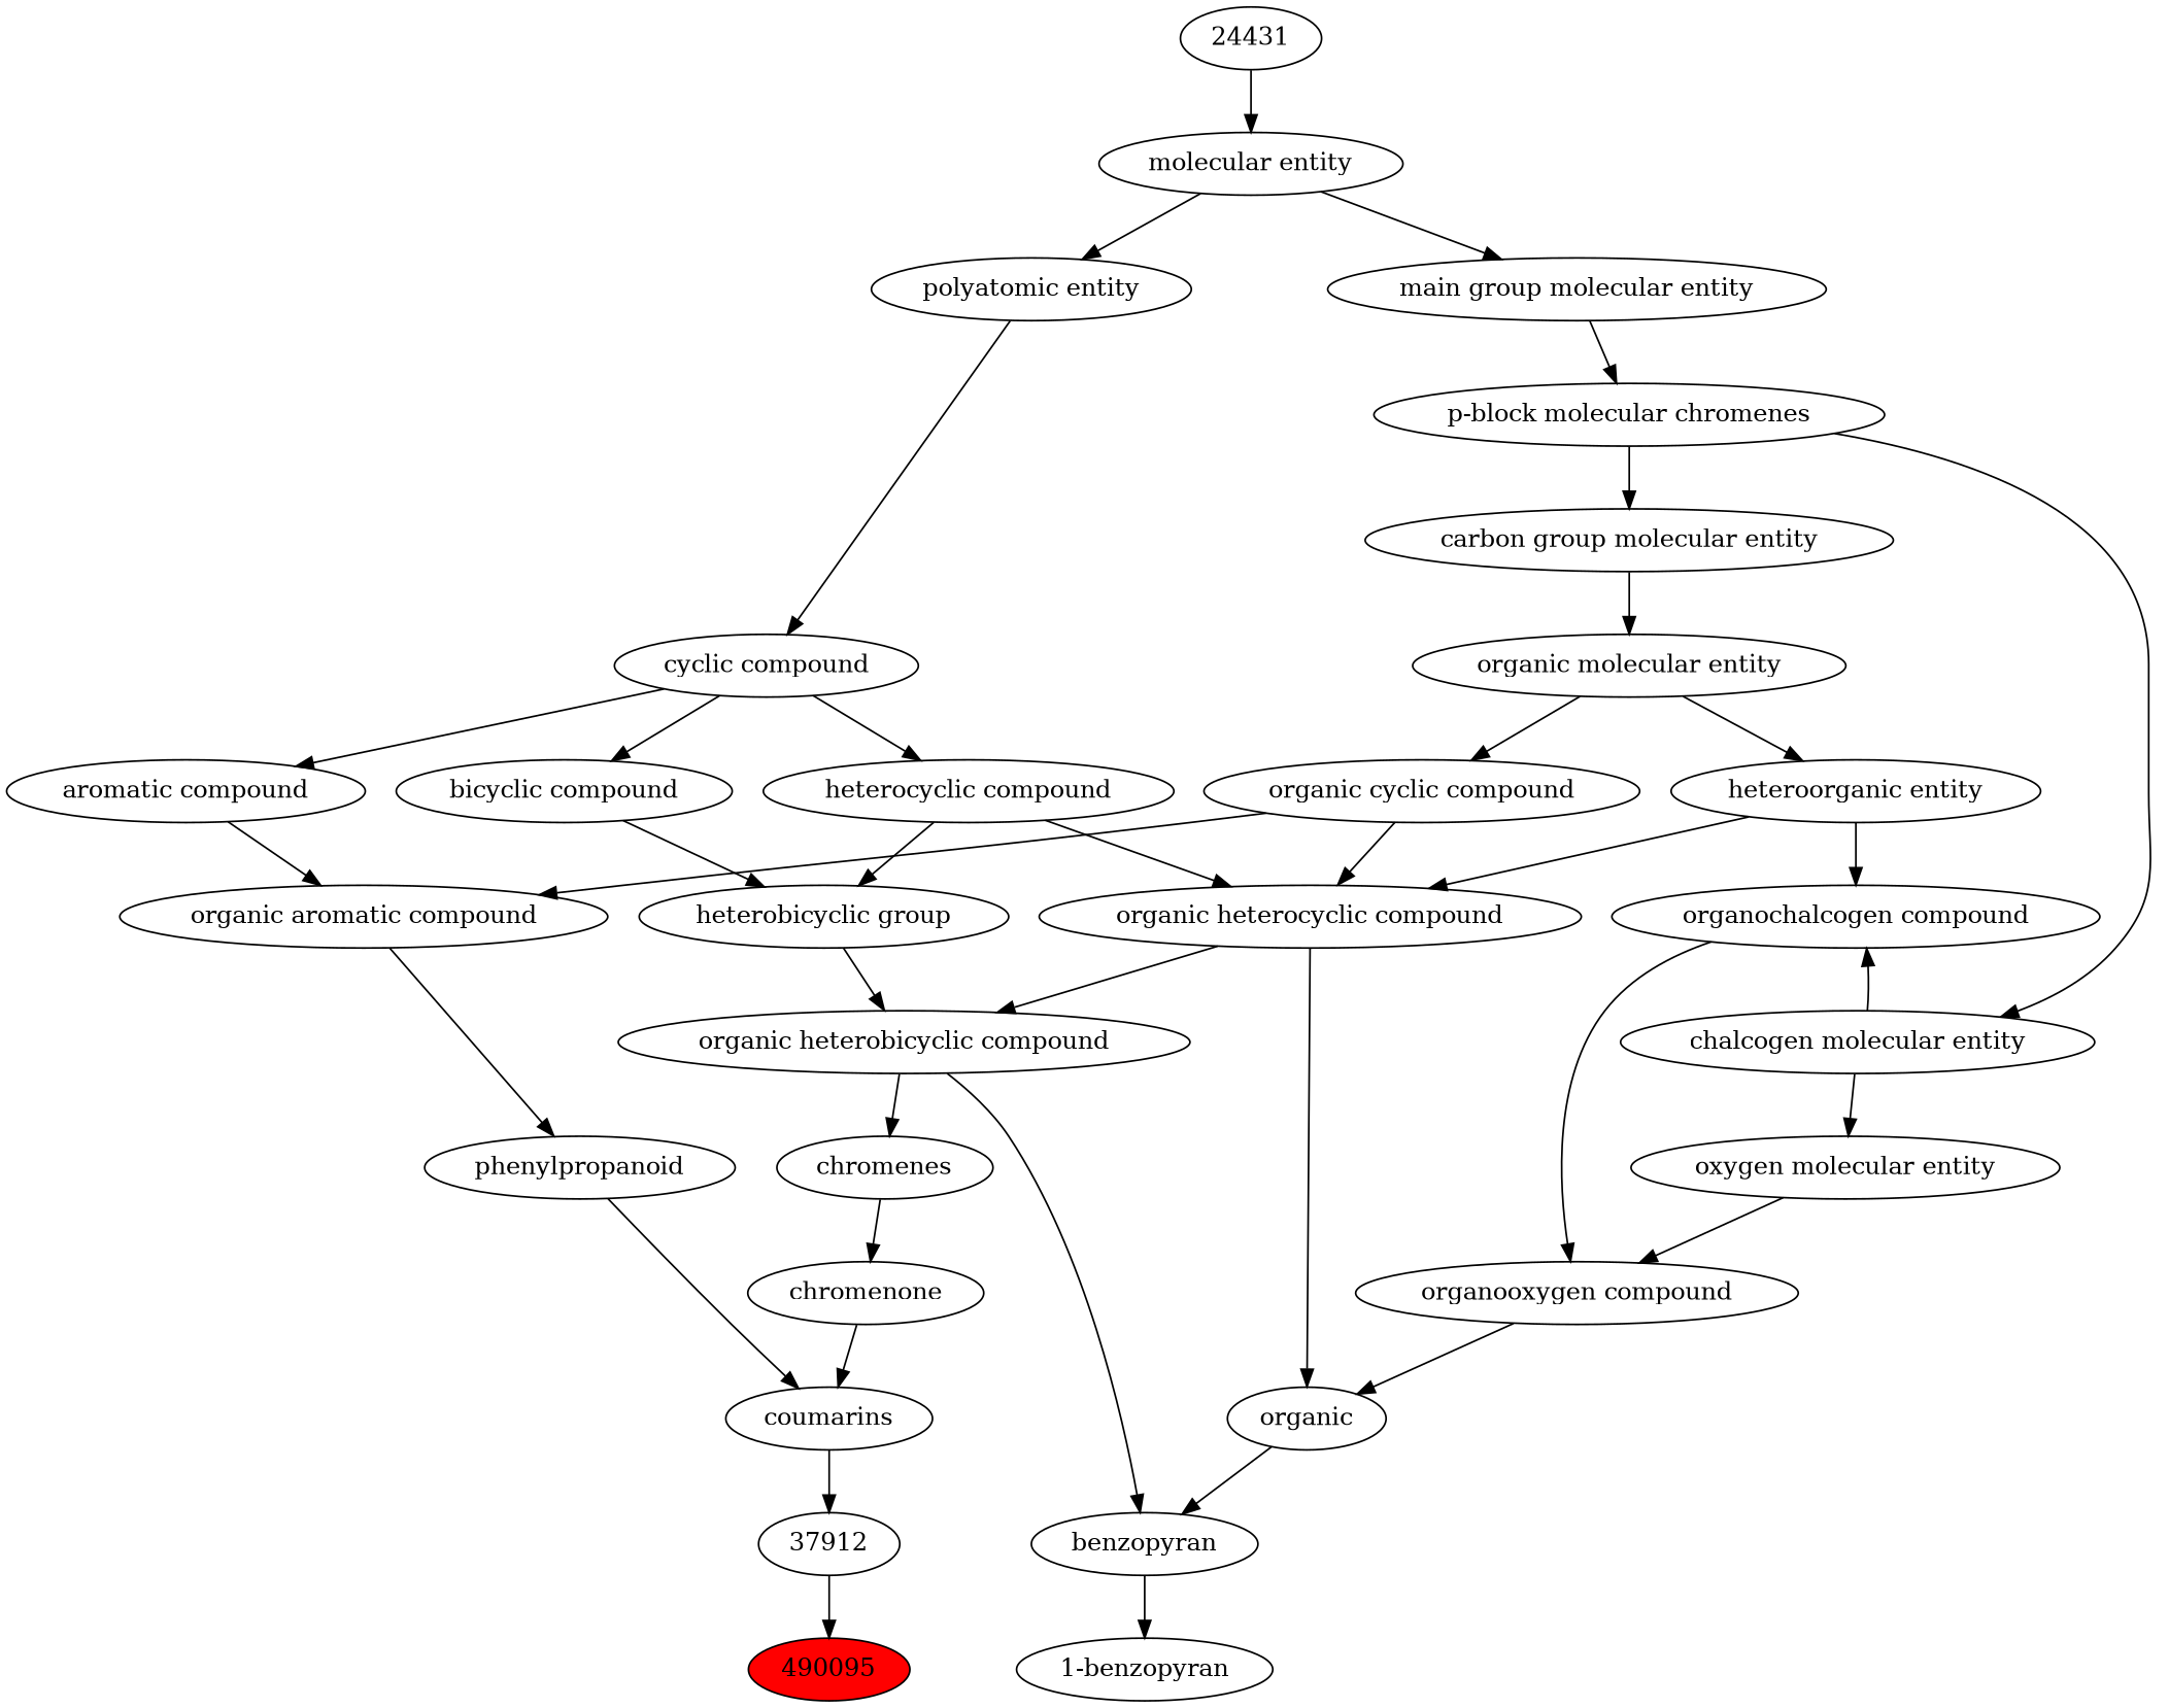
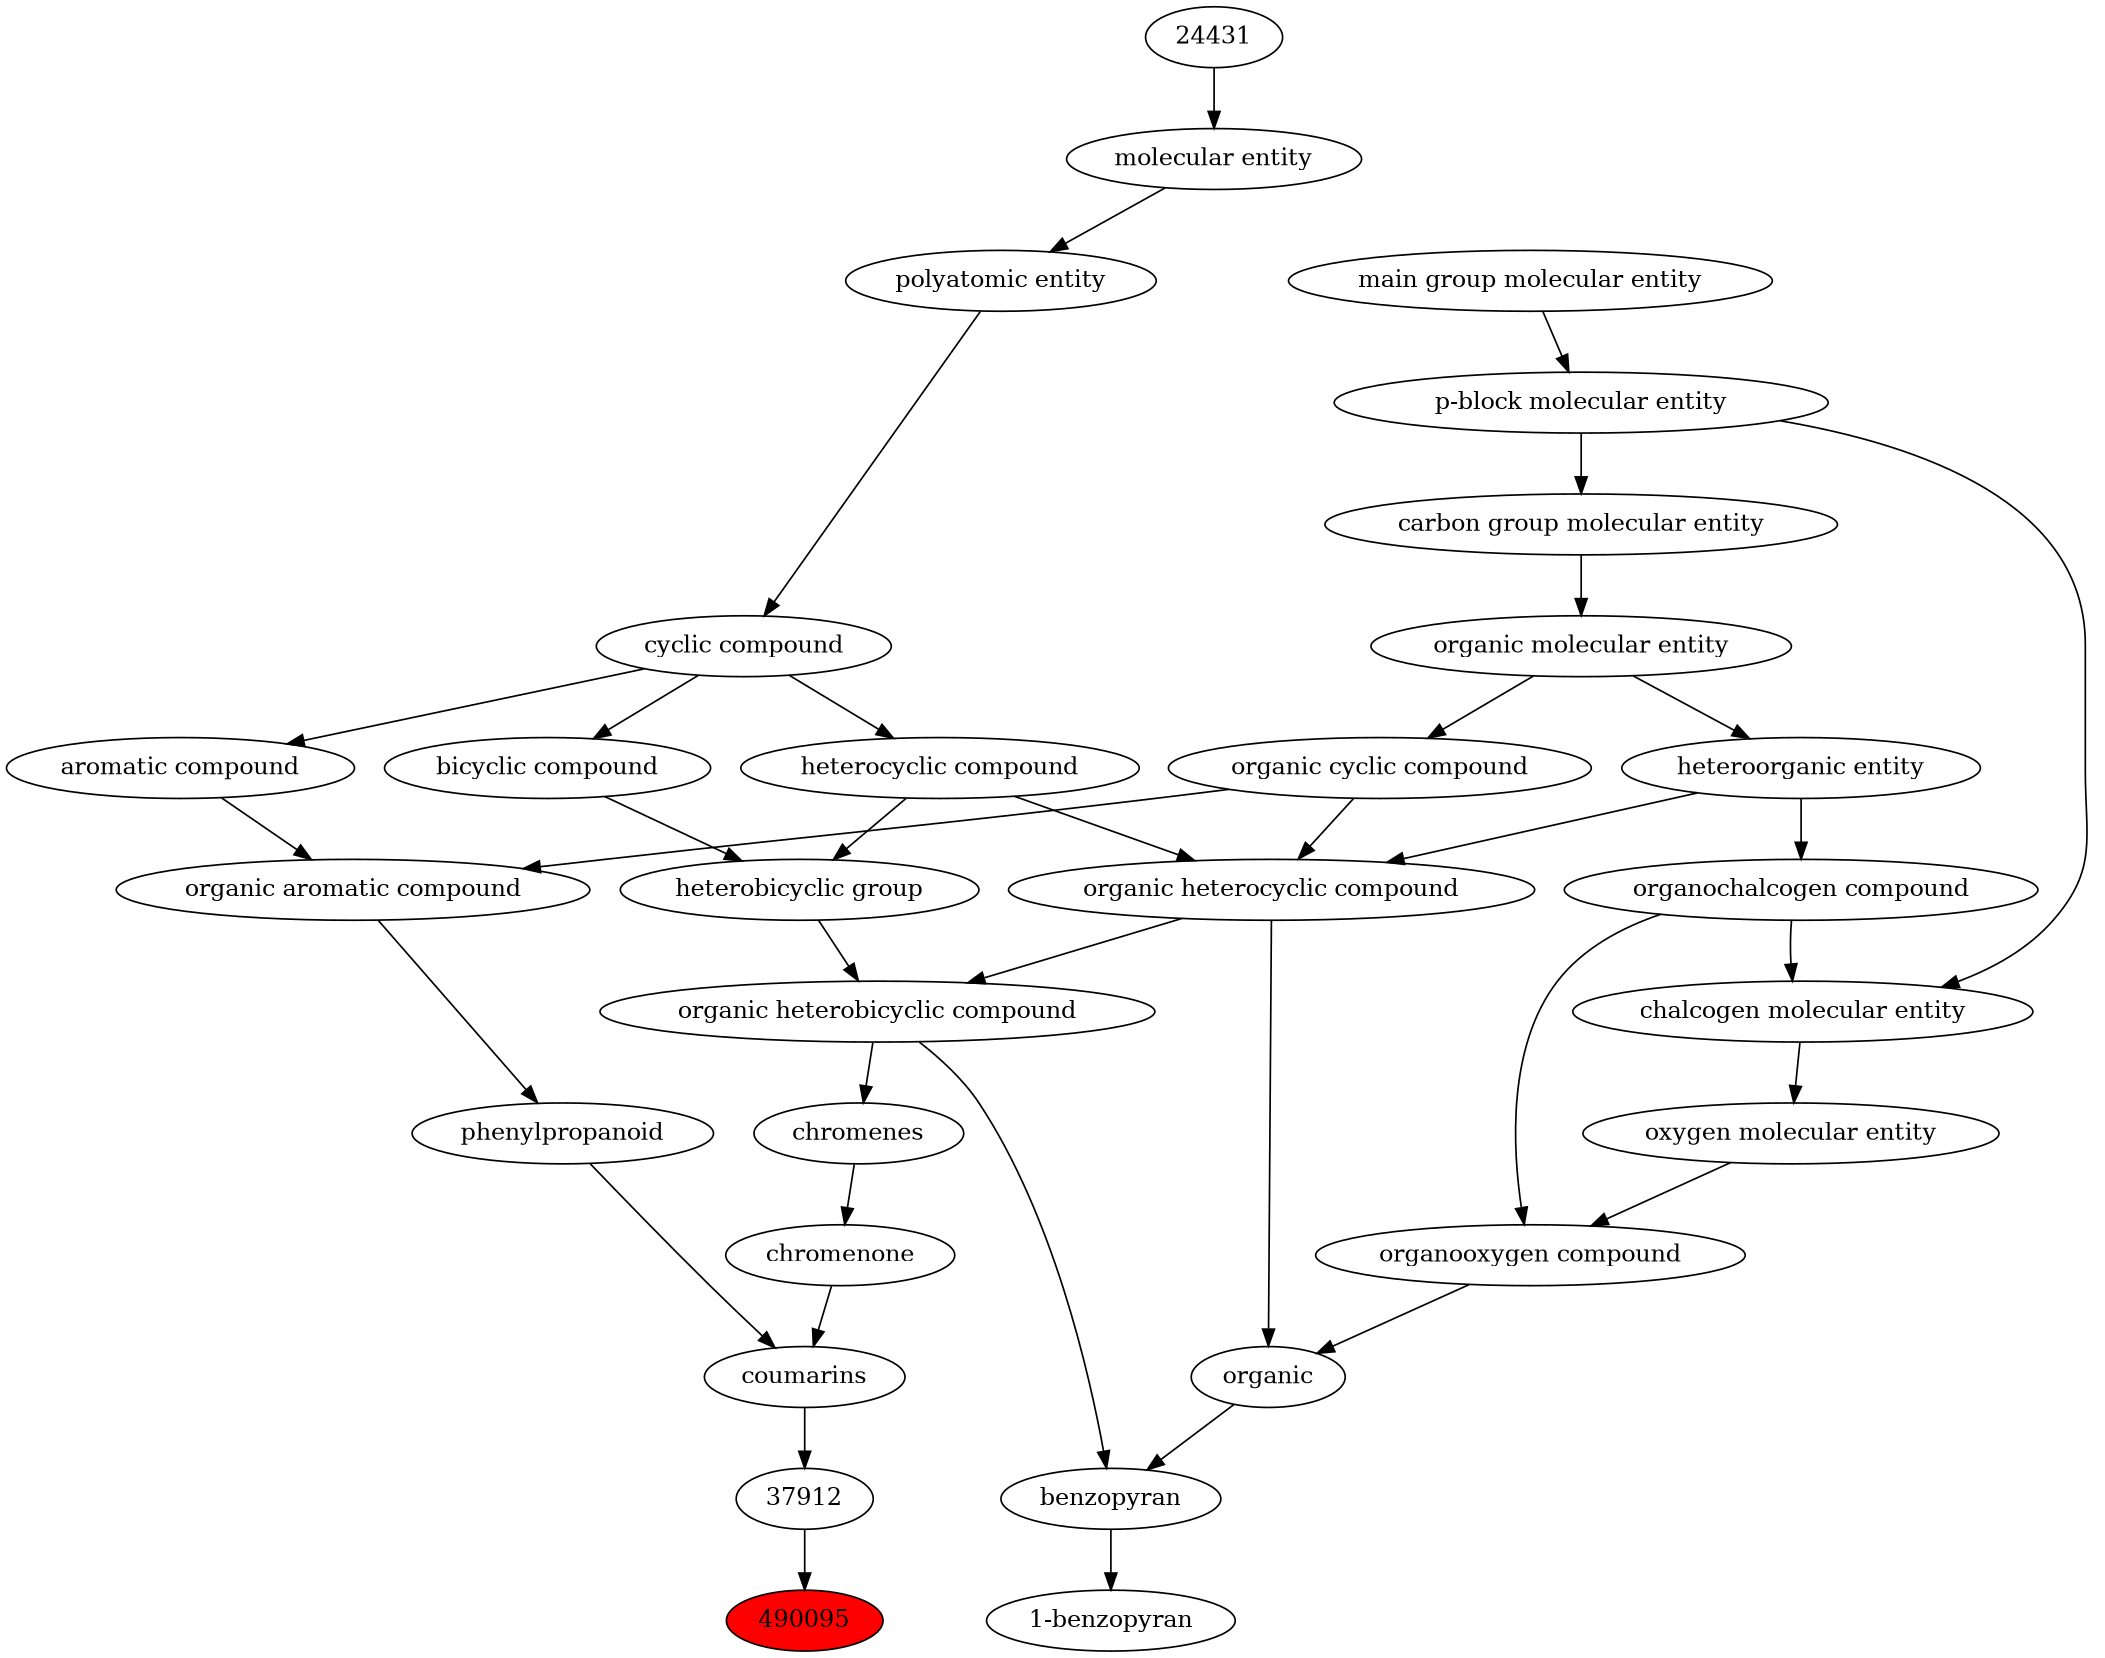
  digraph {
    n1 [fillcolor=red label=490095 style=filled]
    n2 [label=37912]
    n3 [label=coumarins]
    n4 [label=phenylpropanoid]
    n5 [label=chromenone]
    n6 [label="organic aromatic compound"]
    n7 [label=chromenes]
    n8 [label="organic cyclic compound"]
    n9 [label="organic heterocyclic compound"]
    n10 [label=organic]
    n11 [label="organic heterobicyclic compound"]
    n12 [label="aromatic compound"]
    n13 [label="1-benzopyran"]
    n14 [label="organic molecular entity"]
    n15 [label="heteroorganic entity"]
    n16 [label="organochalcogen compound"]
    n17 [label="cyclic compound"]
    n18 [label="heterocyclic compound"]
    n19 [label="bicyclic compound"]
    n20 [label="heterobicyclic group"]
    n21 [label=benzopyran]
    n22 [label="carbon group molecular entity"]
    n23 [label="polyatomic entity"]
-   n24 [label="p-block molecular chromenes"]
+   n24 [label="p-block molecular entity"]
    n25 [label="chalcogen molecular entity"]
    n26 [label="oxygen molecular entity"]
    n27 [label="molecular entity"]
    n28 [label="main group molecular entity"]
    n29 [label="organooxygen compound"]
    n30 [label=24431]
    n2 -> n1
    n3 -> n2
    n4 -> n3
    n5 -> n3
    n6 -> n4
    n7 -> n5
    n8 -> n6
    n8 -> n9
    n9 -> n10
    n9 -> n11
    n10 -> n21
    n11 -> n7
    n11 -> n21
    n12 -> n6
    n14 -> n8
    n14 -> n15
    n15 -> n9
    n15 -> n16
    n16 -> n29
    n17 -> n12
    n17 -> n18
    n17 -> n19
    n18 -> n9
    n18 -> n20
    n19 -> n20
    n20 -> n11
    n21 -> n13
    n22 -> n14
    n23 -> n17
    n24 -> n22
    n24 -> n25
-   n25 -> n16
+   n16 -> n25
    n25 -> n26
    n26 -> n29
    n27 -> n23
-   n27 -> n28
    n28 -> n24
    n29 -> n10
    n30 -> n27
  }
